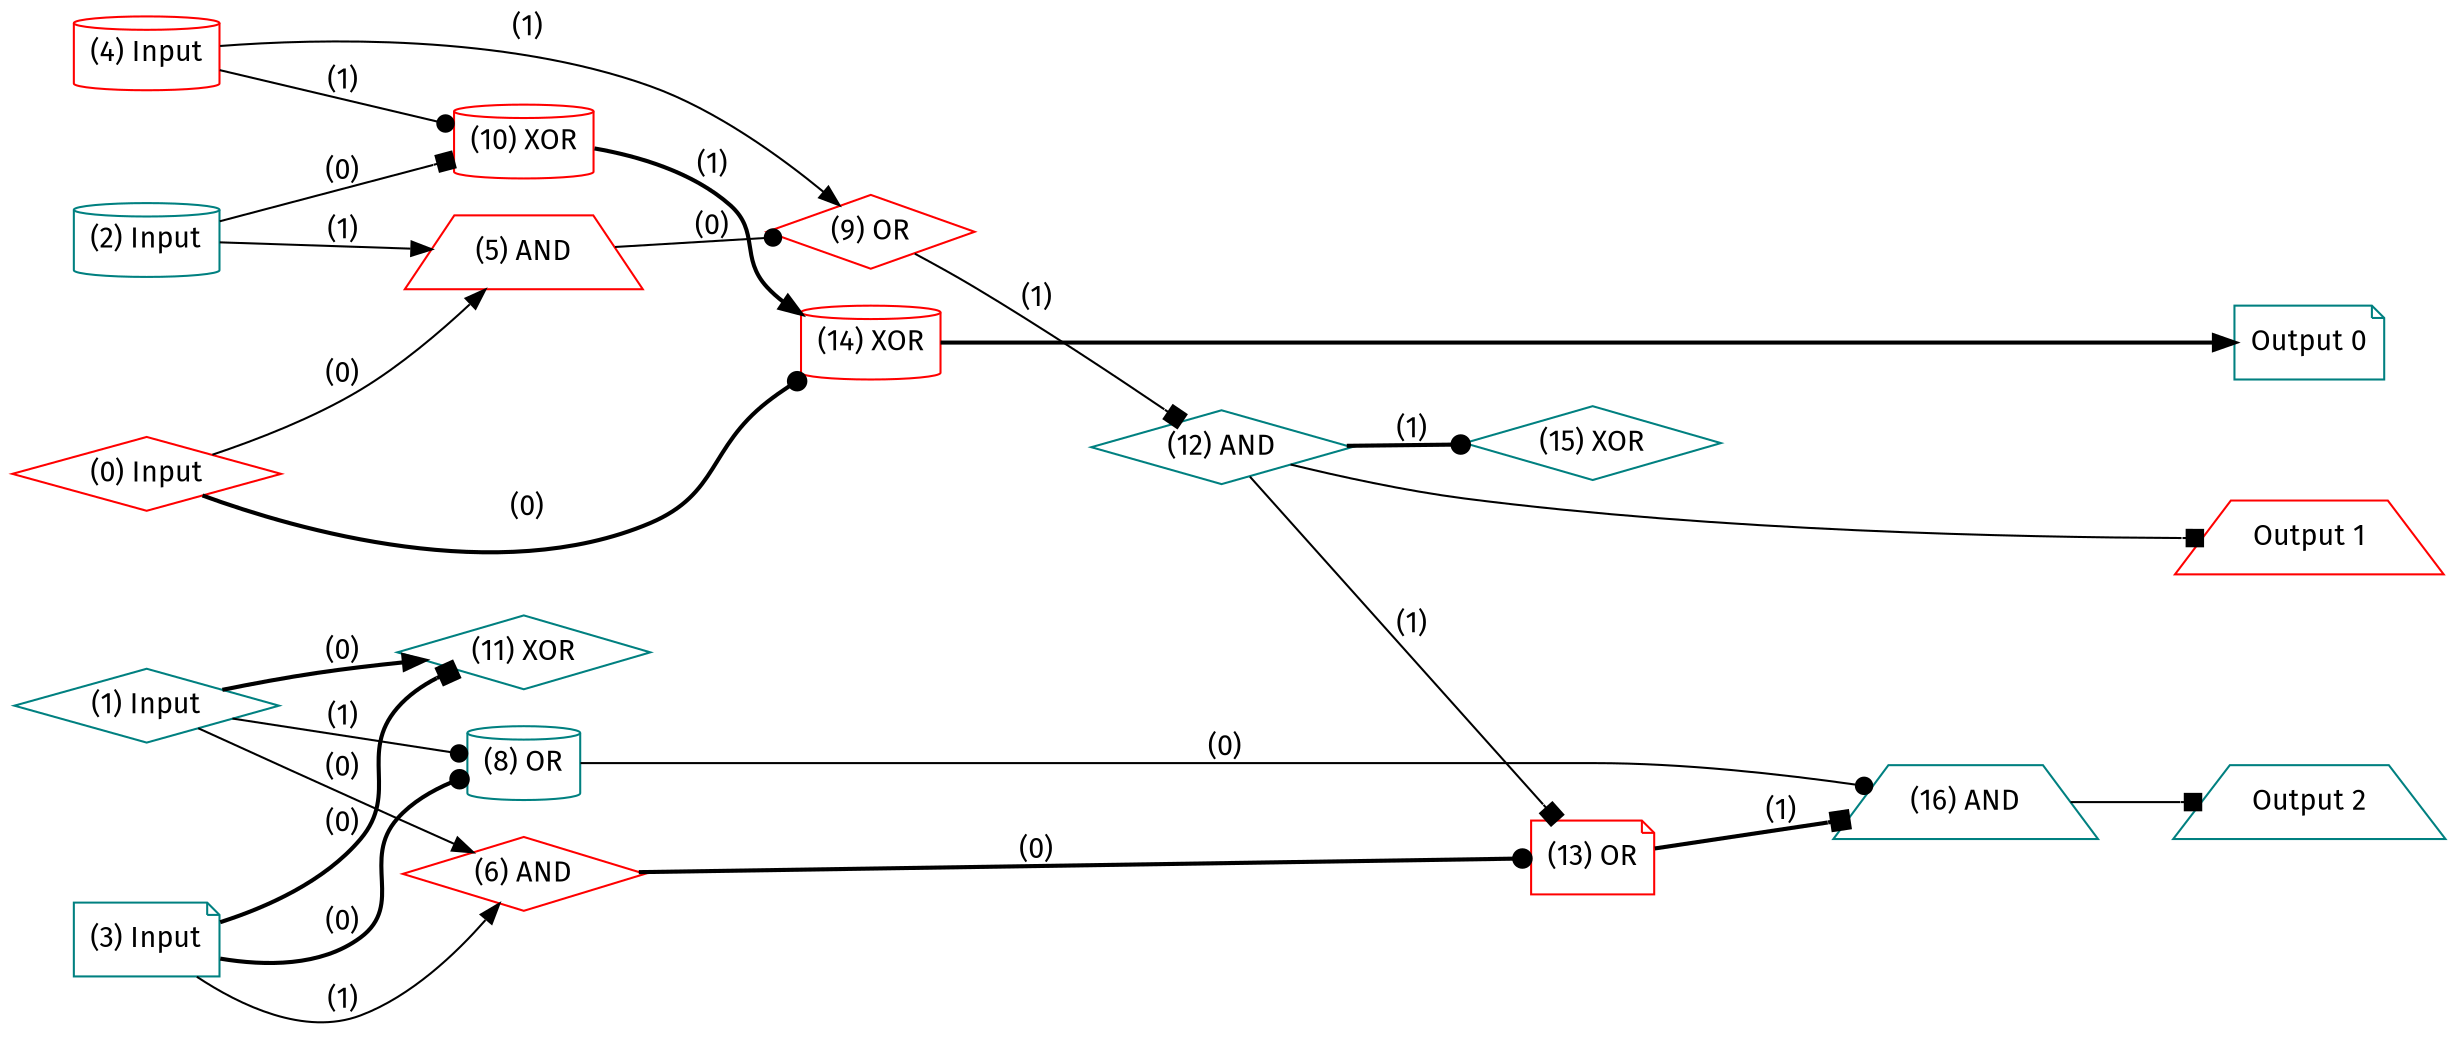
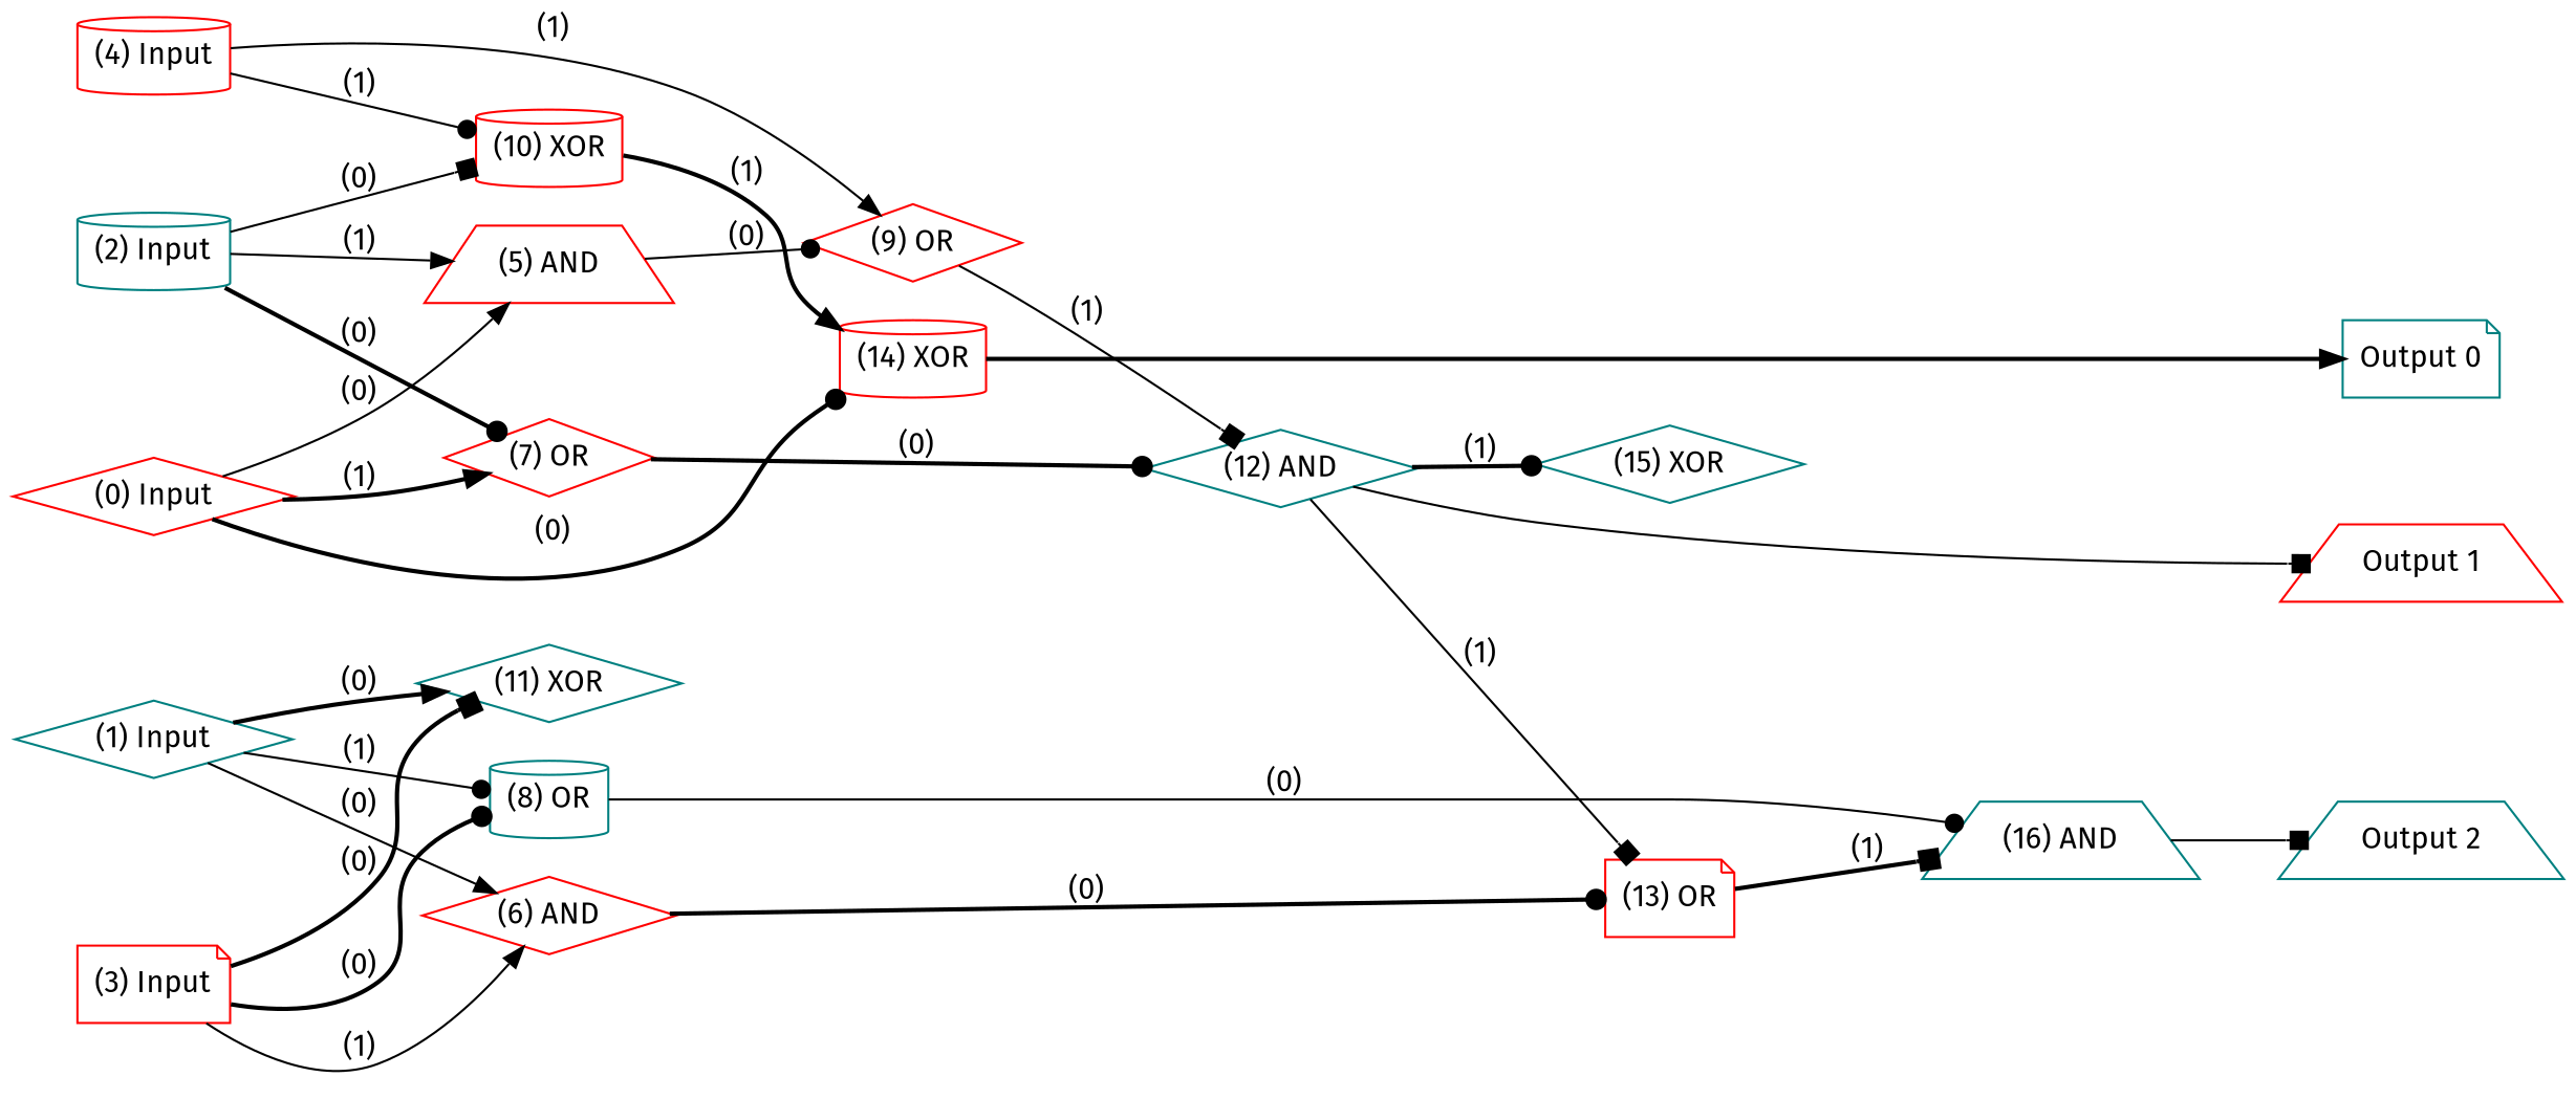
  digraph {
    fontname="Fira Sans"
    rankdir=LR
    node [color=red fontcolor=black fontname="Fira Sans" labelfontcolor=black shape=diamond]
    edge [arrowhead=dot bold=true color=black fontcolor=black fontname="Fira Sans" labelfontcolor=black style=solid]
    n1 [label="(0) Input"]
    n2 [color=teal label="(1) Input"]
    n3 [color=teal label="(2) Input" shape=cylinder]
-   n4 [color=teal label="(3) Input" shape=note]
+   n4 [label="(3) Input" shape=note]
    n5 [label="(4) Input" shape=cylinder]
    n6 [color=teal label="Output 0" shape=note]
    n7 [label="Output 1" shape=trapezium]
    n8 [color=teal label="Output 2" shape=trapezium]
    n9 [label="(5) AND" shape=trapezium]
+   n10 [label="(7) OR"]
    n11 [label="(14) XOR" shape=cylinder]
    n12 [label="(6) AND"]
    n13 [color=teal label="(8) OR" shape=cylinder]
    n14 [color=teal label="(11) XOR"]
    n15 [label="(10) XOR" shape=cylinder]
    n16 [label="(9) OR"]
    n17 [color=teal label="(12) AND"]
    n18 [label="(13) OR" shape=note]
    n19 [color=teal label="(16) AND" shape=trapezium]
    n20 [color=teal label="(15) XOR"]
    subgraph sub_1 {
      rank=source
      n1
      n2
      n3
      n4
      n5
    }
    subgraph sub_2 {
      rank=max
      n6
      n7
      n8
    }
    n1 -> n9 [arrowhead=normal label=" (0)"]
+   n1 -> n10 [arrowhead=normal label=" (1)" style=bold]
    n1 -> n11 [label=" (0)" style=bold]
    n2 -> n12 [arrowhead=normal label=" (0)"]
    n2 -> n13 [label=" (1)"]
    n2 -> n14 [arrowhead=normal label=" (0)" style=bold]
    n3 -> n9 [arrowhead=normal label=" (1)"]
+   n3 -> n10 [label=" (0)" style=bold]
    n3 -> n15 [arrowhead=box label=" (0)"]
    n4 -> n12 [arrowhead=normal label=" (1)"]
    n4 -> n13 [label=" (0)" style=bold]
    n4 -> n14 [arrowhead=box label=" (0)" style=bold]
    n5 -> n15 [label=" (1)"]
    n5 -> n16 [arrowhead=normal label=" (1)"]
    n9 -> n16 [label=" (0)"]
+   n10 -> n17 [label=" (0)" style=bold]
    n11 -> n6 [arrowhead=normal style=bold]
    n12 -> n18 [label=" (0)" style=bold]
    n13 -> n19 [label=" (0)"]
    n15 -> n11 [arrowhead=normal label=" (1)" style=bold]
    n16 -> n17 [arrowhead=box label=" (1)"]
    n17 -> n7 [arrowhead=box]
    n17 -> n18 [arrowhead=box label=" (1)"]
    n17 -> n20 [label=" (1)" style=bold]
    n18 -> n19 [arrowhead=box label=" (1)" style=bold]
    n19 -> n8 [arrowhead=box]
  }
